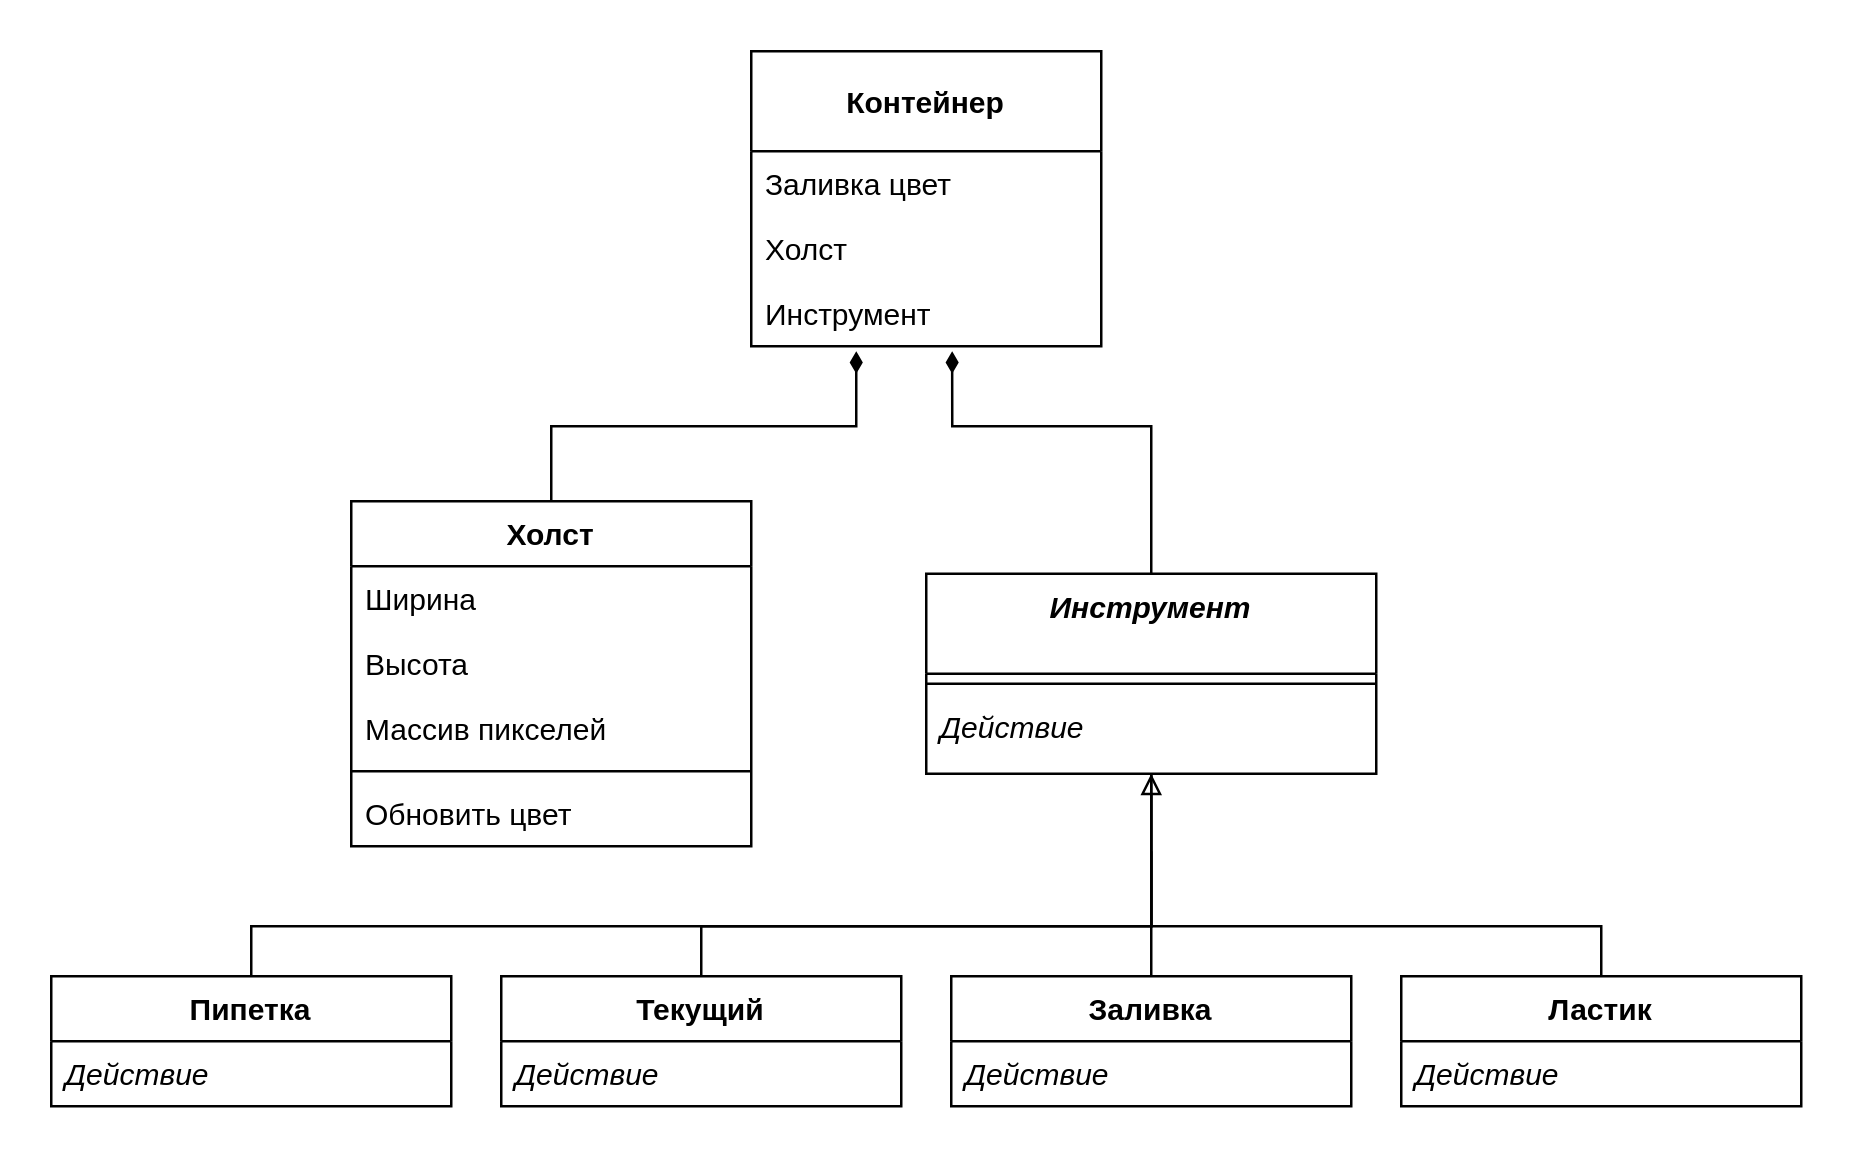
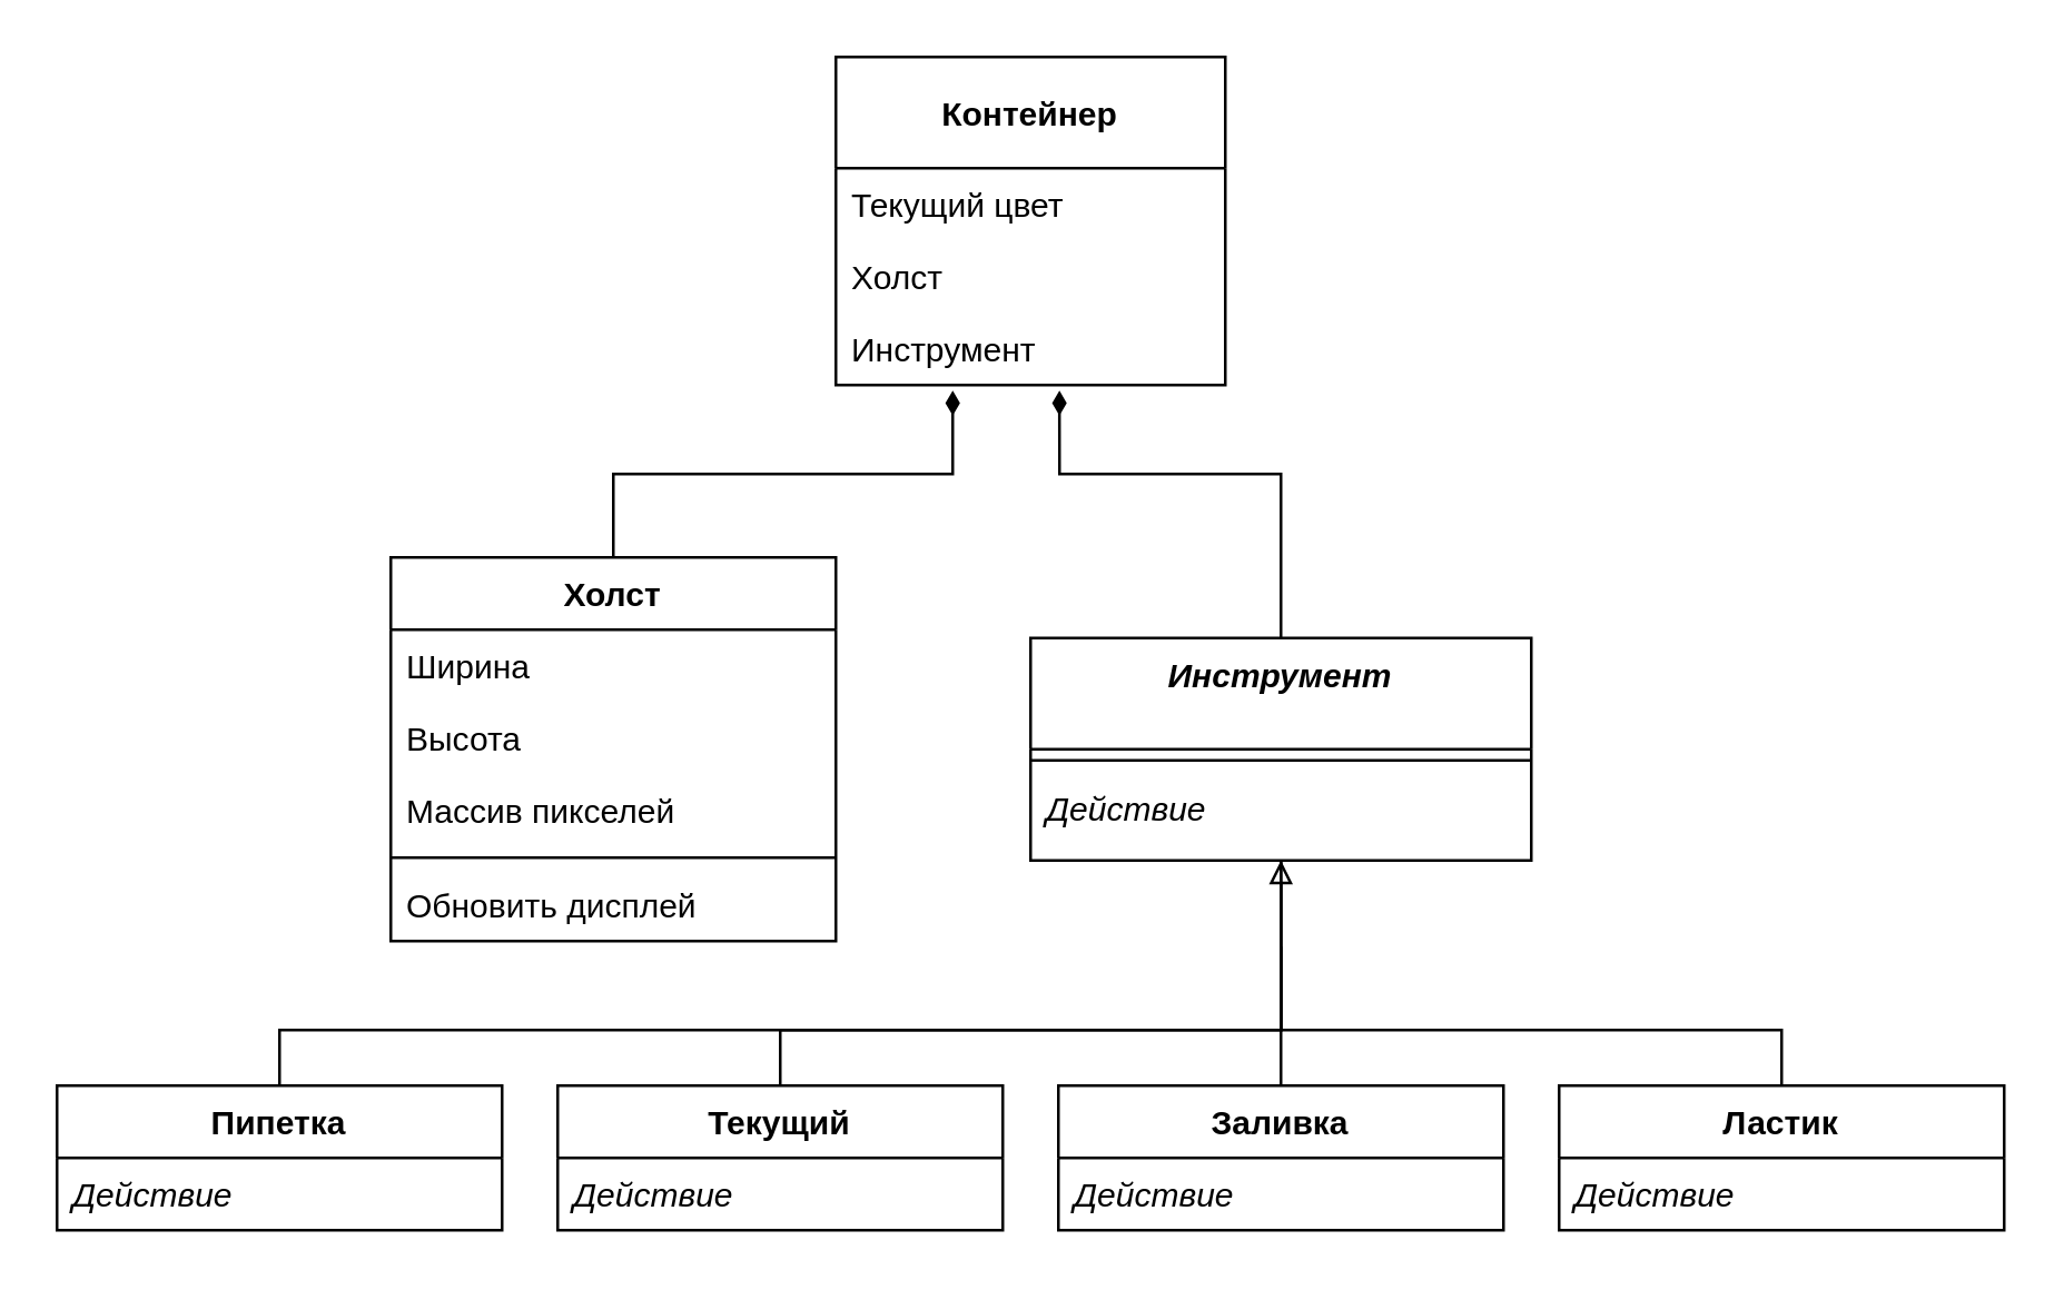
  <mxCell id="0" />
  <mxCell id="1" parent="0" />
  <mxCell id="2" style="edgeStyle=orthogonalEdgeStyle;rounded=0;orthogonalLoop=1;jettySize=auto;html=1;exitX=0.5;exitY=0;exitDx=0;exitDy=0;entryX=0.3;entryY=1.077;entryDx=0;entryDy=0;entryPerimeter=0;endArrow=diamondThin;endFill=1;" parent="1" source="3" target="28" edge="1"><mxGeometry relative="1" as="geometry"><Array as="points"><mxPoint x="220" y="170" /><mxPoint x="342" y="170" /></Array></mxGeometry></mxCell>
  <mxCell id="3" value="Холст" style="swimlane;fontStyle=1;align=center;verticalAlign=top;childLayout=stackLayout;horizontal=1;startSize=26;horizontalStack=0;resizeParent=1;resizeLast=0;collapsible=1;marginBottom=0;rounded=0;shadow=0;strokeWidth=1;" parent="1" vertex="1"><mxGeometry x="140" y="200" width="160" height="138" as="geometry"><mxRectangle x="230" y="140" width="160" height="26" as="alternateBounds" /></mxGeometry></mxCell>
  <mxCell id="4" value="Ширина" style="text;align=left;verticalAlign=top;spacingLeft=4;spacingRight=4;overflow=hidden;rotatable=0;points=[[0,0.5],[1,0.5]];portConstraint=eastwest;" parent="3" vertex="1"><mxGeometry y="26" width="160" height="26" as="geometry" /></mxCell>
  <mxCell id="5" value="Высота" style="text;align=left;verticalAlign=top;spacingLeft=4;spacingRight=4;overflow=hidden;rotatable=0;points=[[0,0.5],[1,0.5]];portConstraint=eastwest;rounded=0;shadow=0;html=0;" parent="3" vertex="1"><mxGeometry y="52" width="160" height="26" as="geometry" /></mxCell>
  <mxCell id="6" value="Массив пикселей" style="text;align=left;verticalAlign=top;spacingLeft=4;spacingRight=4;overflow=hidden;rotatable=0;points=[[0,0.5],[1,0.5]];portConstraint=eastwest;rounded=0;shadow=0;html=0;" parent="3" vertex="1"><mxGeometry y="78" width="160" height="26" as="geometry" /></mxCell>
  <mxCell id="7" value="" style="line;html=1;strokeWidth=1;align=left;verticalAlign=middle;spacingTop=-1;spacingLeft=3;spacingRight=3;rotatable=0;labelPosition=right;points=[];portConstraint=eastwest;" parent="3" vertex="1"><mxGeometry y="104" width="160" height="8" as="geometry" /></mxCell>
- <mxCell id="8" value="Обновить цвет" style="text;align=left;verticalAlign=top;spacingLeft=4;spacingRight=4;overflow=hidden;rotatable=0;points=[[0,0.5],[1,0.5]];portConstraint=eastwest;" parent="3" vertex="1"><mxGeometry y="112" width="160" height="26" as="geometry" /></mxCell>
+ <mxCell id="8" value="Обновить дисплей" style="text;align=left;verticalAlign=top;spacingLeft=4;spacingRight=4;overflow=hidden;rotatable=0;points=[[0,0.5],[1,0.5]];portConstraint=eastwest;" parent="3" vertex="1"><mxGeometry y="112" width="160" height="26" as="geometry" /></mxCell>
  <mxCell id="9" style="edgeStyle=orthogonalEdgeStyle;rounded=0;orthogonalLoop=1;jettySize=auto;html=1;exitX=0.5;exitY=0;exitDx=0;exitDy=0;entryX=0.574;entryY=1.077;entryDx=0;entryDy=0;entryPerimeter=0;endArrow=diamondThin;endFill=1;" parent="1" source="10" target="28" edge="1"><mxGeometry relative="1" as="geometry"><Array as="points"><mxPoint x="460" y="170" /><mxPoint x="380" y="170" /></Array></mxGeometry></mxCell>
  <mxCell id="10" value="Инструмент" style="swimlane;fontStyle=3;align=center;verticalAlign=top;childLayout=stackLayout;horizontal=1;startSize=40;horizontalStack=0;resizeParent=1;resizeLast=0;collapsible=1;marginBottom=0;rounded=0;shadow=0;strokeWidth=1;" parent="1" vertex="1"><mxGeometry x="370" y="229" width="180" height="80" as="geometry"><mxRectangle x="230" y="140" width="160" height="26" as="alternateBounds" /></mxGeometry></mxCell>
  <mxCell id="11" value="" style="line;html=1;strokeWidth=1;align=left;verticalAlign=middle;spacingTop=-1;spacingLeft=3;spacingRight=3;rotatable=0;labelPosition=right;points=[];portConstraint=eastwest;" parent="10" vertex="1"><mxGeometry y="40" width="180" height="8" as="geometry" /></mxCell>
  <mxCell id="12" value="Действие" style="text;align=left;verticalAlign=top;spacingLeft=4;spacingRight=4;overflow=hidden;rotatable=0;points=[[0,0.5],[1,0.5]];portConstraint=eastwest;fontStyle=2" parent="10" vertex="1"><mxGeometry y="48" width="180" height="26" as="geometry" /></mxCell>
  <mxCell id="13" style="edgeStyle=orthogonalEdgeStyle;rounded=0;orthogonalLoop=1;jettySize=auto;html=1;entryX=0.5;entryY=1;entryDx=0;entryDy=0;endArrow=none;endFill=0;" parent="1" source="14" target="10" edge="1"><mxGeometry relative="1" as="geometry"><Array as="points"><mxPoint x="280" y="370" /><mxPoint x="460" y="370" /></Array></mxGeometry></mxCell>
  <mxCell id="14" value="Текущий" style="swimlane;fontStyle=1;align=center;verticalAlign=top;childLayout=stackLayout;horizontal=1;startSize=26;horizontalStack=0;resizeParent=1;resizeLast=0;collapsible=1;marginBottom=0;rounded=0;shadow=0;strokeWidth=1;" parent="1" vertex="1"><mxGeometry x="200" y="390" width="160" height="52" as="geometry"><mxRectangle x="230" y="140" width="160" height="26" as="alternateBounds" /></mxGeometry></mxCell>
  <mxCell id="15" value="Действие" style="text;align=left;verticalAlign=top;spacingLeft=4;spacingRight=4;overflow=hidden;rotatable=0;points=[[0,0.5],[1,0.5]];portConstraint=eastwest;fontStyle=2" vertex="1" parent="14"><mxGeometry y="26" width="160" height="26" as="geometry" /></mxCell>
  <mxCell id="16" style="edgeStyle=orthogonalEdgeStyle;rounded=0;orthogonalLoop=1;jettySize=auto;html=1;entryX=0.5;entryY=1;entryDx=0;entryDy=0;endArrow=block;endFill=0;" parent="1" source="17" target="10" edge="1"><mxGeometry relative="1" as="geometry" /></mxCell>
  <mxCell id="17" value="Заливка" style="swimlane;fontStyle=1;align=center;verticalAlign=top;childLayout=stackLayout;horizontal=1;startSize=26;horizontalStack=0;resizeParent=1;resizeLast=0;collapsible=1;marginBottom=0;rounded=0;shadow=0;strokeWidth=1;" parent="1" vertex="1"><mxGeometry x="380" y="390" width="160" height="52" as="geometry"><mxRectangle x="230" y="140" width="160" height="26" as="alternateBounds" /></mxGeometry></mxCell>
  <mxCell id="18" value="Действие" style="text;align=left;verticalAlign=top;spacingLeft=4;spacingRight=4;overflow=hidden;rotatable=0;points=[[0,0.5],[1,0.5]];portConstraint=eastwest;fontStyle=2" vertex="1" parent="17"><mxGeometry y="26" width="160" height="26" as="geometry" /></mxCell>
  <mxCell id="19" style="edgeStyle=orthogonalEdgeStyle;rounded=0;orthogonalLoop=1;jettySize=auto;html=1;entryX=0.5;entryY=1;entryDx=0;entryDy=0;endArrow=none;endFill=0;" parent="1" source="20" target="10" edge="1"><mxGeometry relative="1" as="geometry"><Array as="points"><mxPoint x="100" y="370" /><mxPoint x="460" y="370" /></Array></mxGeometry></mxCell>
  <mxCell id="20" value="Пипетка" style="swimlane;fontStyle=1;align=center;verticalAlign=top;childLayout=stackLayout;horizontal=1;startSize=26;horizontalStack=0;resizeParent=1;resizeLast=0;collapsible=1;marginBottom=0;rounded=0;shadow=0;strokeWidth=1;" parent="1" vertex="1"><mxGeometry x="20" y="390" width="160" height="52" as="geometry"><mxRectangle x="230" y="140" width="160" height="26" as="alternateBounds" /></mxGeometry></mxCell>
  <mxCell id="21" value="Действие" style="text;align=left;verticalAlign=top;spacingLeft=4;spacingRight=4;overflow=hidden;rotatable=0;points=[[0,0.5],[1,0.5]];portConstraint=eastwest;fontStyle=2" vertex="1" parent="20"><mxGeometry y="26" width="160" height="26" as="geometry" /></mxCell>
  <mxCell id="22" style="edgeStyle=orthogonalEdgeStyle;rounded=0;orthogonalLoop=1;jettySize=auto;html=1;endArrow=none;endFill=0;" parent="1" source="23" edge="1"><mxGeometry relative="1" as="geometry"><mxPoint x="460" y="340" as="targetPoint" /><Array as="points"><mxPoint x="640" y="370" /><mxPoint x="460" y="370" /></Array></mxGeometry></mxCell>
  <mxCell id="23" value="Ластик" style="swimlane;fontStyle=1;align=center;verticalAlign=top;childLayout=stackLayout;horizontal=1;startSize=26;horizontalStack=0;resizeParent=1;resizeLast=0;collapsible=1;marginBottom=0;rounded=0;shadow=0;strokeWidth=1;" parent="1" vertex="1"><mxGeometry x="560" y="390" width="160" height="52" as="geometry"><mxRectangle x="230" y="140" width="160" height="26" as="alternateBounds" /></mxGeometry></mxCell>
  <mxCell id="24" value="Действие" style="text;align=left;verticalAlign=top;spacingLeft=4;spacingRight=4;overflow=hidden;rotatable=0;points=[[0,0.5],[1,0.5]];portConstraint=eastwest;fontStyle=2" vertex="1" parent="23"><mxGeometry y="26" width="160" height="26" as="geometry" /></mxCell>
  <mxCell id="25" value="Контейнер" style="swimlane;fontStyle=1;childLayout=stackLayout;horizontal=1;startSize=40;fillColor=none;horizontalStack=0;resizeParent=1;resizeParentMax=0;resizeLast=0;collapsible=1;marginBottom=0;" parent="1" vertex="1"><mxGeometry x="300" y="20" width="140" height="118" as="geometry"><mxRectangle x="350" y="40" width="90" height="30" as="alternateBounds" /></mxGeometry></mxCell>
- <mxCell id="26" value="Заливка цвет" style="text;strokeColor=none;fillColor=none;align=left;verticalAlign=top;spacingLeft=4;spacingRight=4;overflow=hidden;rotatable=0;points=[[0,0.5],[1,0.5]];portConstraint=eastwest;" parent="25" vertex="1"><mxGeometry y="40" width="140" height="26" as="geometry" /></mxCell>
+ <mxCell id="26" value="Текущий цвет" style="text;strokeColor=none;fillColor=none;align=left;verticalAlign=top;spacingLeft=4;spacingRight=4;overflow=hidden;rotatable=0;points=[[0,0.5],[1,0.5]];portConstraint=eastwest;" parent="25" vertex="1"><mxGeometry y="40" width="140" height="26" as="geometry" /></mxCell>
  <mxCell id="27" value="Холст" style="text;strokeColor=none;fillColor=none;align=left;verticalAlign=top;spacingLeft=4;spacingRight=4;overflow=hidden;rotatable=0;points=[[0,0.5],[1,0.5]];portConstraint=eastwest;" parent="25" vertex="1"><mxGeometry y="66" width="140" height="26" as="geometry" /></mxCell>
  <mxCell id="28" value="Инструмент" style="text;strokeColor=none;fillColor=none;align=left;verticalAlign=top;spacingLeft=4;spacingRight=4;overflow=hidden;rotatable=0;points=[[0,0.5],[1,0.5]];portConstraint=eastwest;" parent="25" vertex="1"><mxGeometry y="92" width="140" height="26" as="geometry" /></mxCell>
